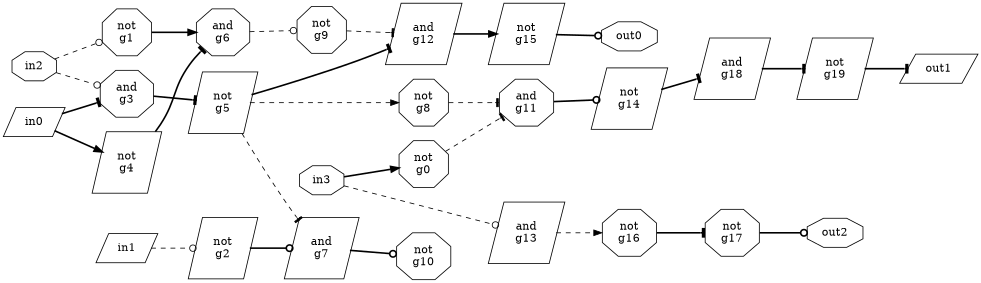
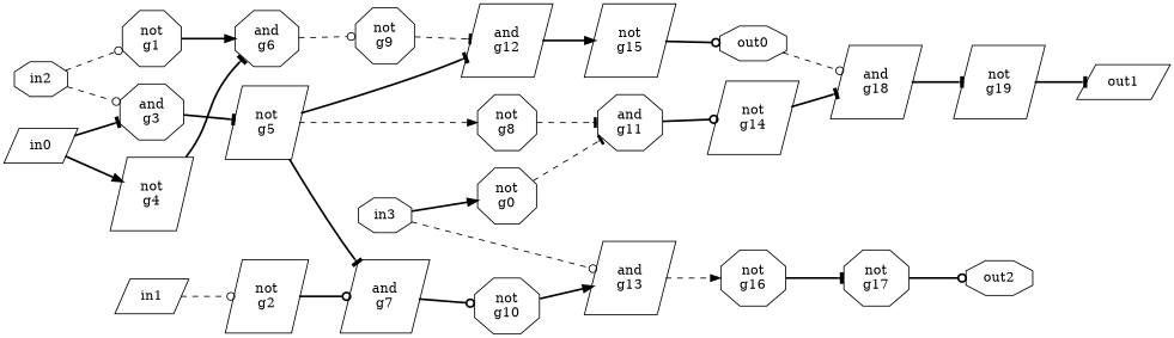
  strict digraph {
    rankdir=LR
    node [shape=octagon]
    edge [arrowhead=tee style=bold]
    n1 [label=in3]
    n2 [label="not\ng0"]
    n3 [label="and\ng13" shape=parallelogram]
    n4 [label="and\ng11"]
    n5 [label="not\ng16"]
    n6 [label=in2]
    n7 [label="not\ng1"]
    n8 [label="and\ng3"]
    n9 [label="and\ng6"]
    n10 [label="not\ng5" shape=parallelogram]
    n11 [label=in1 shape=parallelogram]
    n12 [label="not\ng2" shape=parallelogram]
    n13 [label="and\ng7" shape=parallelogram]
    n14 [label=in0 shape=parallelogram]
    n15 [label="not\ng4" shape=parallelogram]
    n16 [label="not\ng14" shape=parallelogram]
    n17 [label="not\ng9"]
    n18 [label="not\ng10"]
    n19 [label="not\ng8"]
    n20 [label="and\ng12" shape=parallelogram]
    n21 [label="not\ng15" shape=parallelogram]
    n22 [label="and\ng18" shape=parallelogram]
    n23 [label=out0]
    n24 [label="not\ng17"]
    n25 [label="not\ng19" shape=parallelogram]
    n26 [label=out2]
    n27 [label=out1 shape=parallelogram]
    n1 -> n2 [arrowhead=normal]
    n1 -> n3 [arrowhead=odot style=dashed]
    n2 -> n4 [style=dashed]
    n3 -> n5 [arrowhead=normal style=dashed]
    n4 -> n16 [arrowhead=odot]
    n5 -> n24
    n6 -> n7 [arrowhead=odot style=dashed]
    n6 -> n8 [arrowhead=odot style=dashed]
    n7 -> n9 [arrowhead=normal]
    n8 -> n10
    n9 -> n17 [arrowhead=odot style=dashed]
-   n10 -> n13 [style=dashed]
+   n10 -> n13
    n10 -> n19 [arrowhead=normal style=dashed]
    n10 -> n20
    n11 -> n12 [arrowhead=odot style=dashed]
    n12 -> n13 [arrowhead=odot]
    n13 -> n18 [arrowhead=odot]
    n14 -> n8
    n14 -> n15 [arrowhead=normal]
    n15 -> n9
    n16 -> n22
    n17 -> n20 [style=dashed]
+   n18 -> n3 [arrowhead=normal]
    n19 -> n4 [style=dashed]
    n20 -> n21 [arrowhead=normal]
    n21 -> n23 [arrowhead=odot]
    n22 -> n25
+   n23 -> n22 [arrowhead=odot style=dashed]
    n24 -> n26 [arrowhead=odot]
    n25 -> n27
  }
